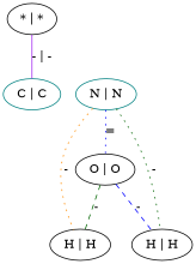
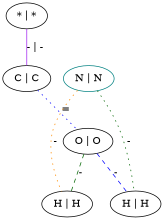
  graph {
    node [color=black]
    edge [color=blue style=dotted]
    n1 [label="* | *"]
-   n2 [color=teal label="C | C"]
+   n2 [label="C | C"]
    n3 [label="O | O"]
    n4 [color=teal label="N | N"]
    n5 [label="H | H"]
    n6 [label="H | H"]
    n1 -- n2 [color=purple label="- | -" style=""]
-   n4 -- n3 [label="="]
+   n2 -- n3 [label="="]
    n3 -- n5 [color=darkgreen label="-" style=dashed]
    n3 -- n6 [label="-" style=dashed]
    n4 -- n5 [color=darkorange label="-"]
    n4 -- n6 [color=darkgreen label="-"]
  }
